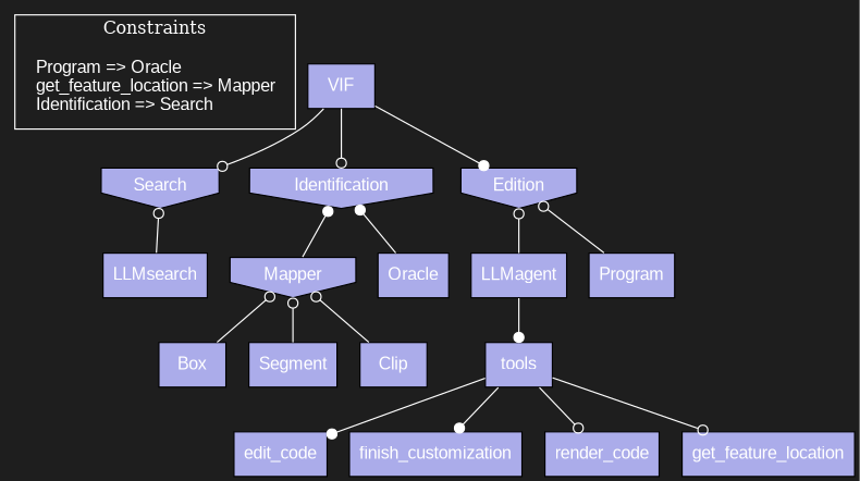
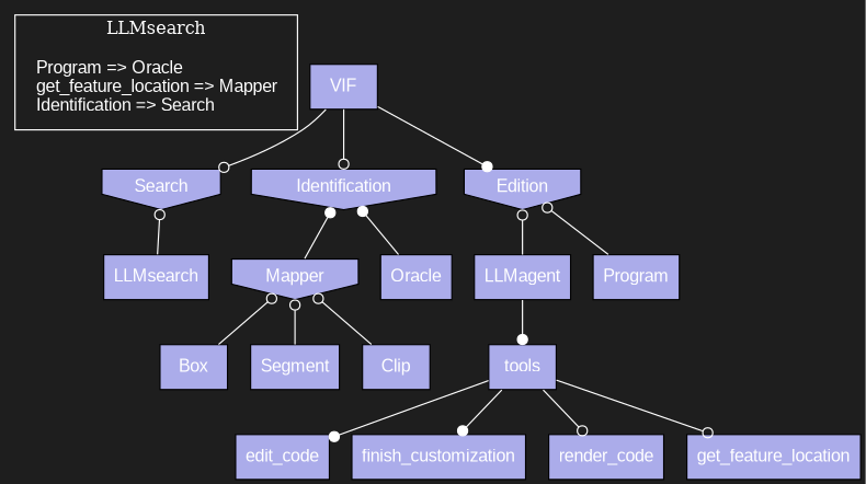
  digraph {
    bgcolor="#1e1e1e"
    newrank=true
    rankdir=TB
    node [fontcolor=white fontname="Arial Unicode MS, Arial" shape=box style=filled fillcolor="#ABACEA"]
    edge [arrowhead=none arrowtail=none color=white dir=both]
    n1 [color="#1e1e1e" label=<<table border="0" cellpadding="0" cellspacing="0" cellborder="0">         <tr><td align="left">Program =&gt; Oracle</td></tr>     <tr><td align="left">get_feature_location =&gt; Mapper</td></tr>     <tr><td align="left">Identification =&gt; Search</td></tr> </table>> fillcolor=""]
    LLMsearch
    Search [shape=invhouse]
    VIF
    Identification [shape=invhouse]
    Edition [shape=invhouse]
    Box
    Mapper [shape=invhouse]
    Segment
    Clip
    Oracle
    edit_code
    tools
    finish_customization
    render_code
    get_feature_location
    LLMagent
    Program
    subgraph cluster_1 {
      color=white
      fontcolor=white
-     label=Constraints
+     label=LLMsearch
      n1
    }
    Search -> LLMsearch [arrowtail=odot]
    VIF -> Search [arrowhead=odot]
    VIF -> Identification [arrowhead=odot]
    VIF -> Edition [arrowhead=dot]
    Identification -> Mapper [arrowtail=dot]
    Identification -> Oracle [arrowtail=dot]
    Edition -> LLMagent [arrowtail=odot]
    Edition -> Program [arrowtail=odot]
    Mapper -> Box [arrowtail=odot]
    Mapper -> Segment [arrowtail=odot]
    Mapper -> Clip [arrowtail=odot]
    tools -> edit_code [arrowhead=dot]
    tools -> finish_customization [arrowhead=dot]
    tools -> render_code [arrowhead=odot]
    tools -> get_feature_location [arrowhead=odot]
    LLMagent -> tools [arrowhead=dot]
  }
